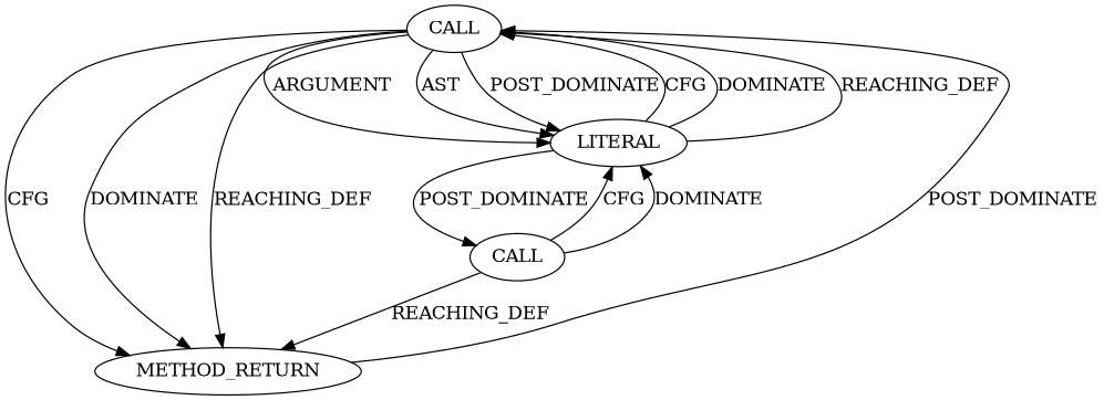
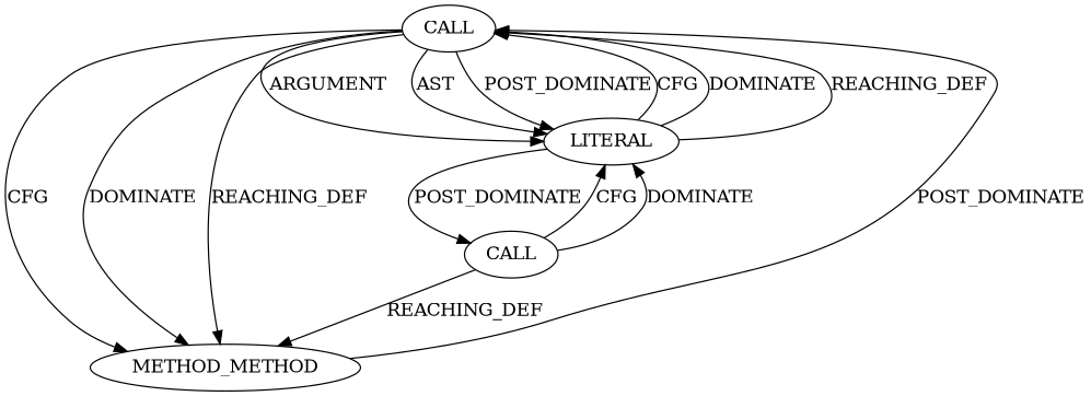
  digraph {
    node [ARGUMENT_INDEX=-1 COLUMN_NUMBER=5 LINE_NUMBER=90 TYPE_FULL_NAME=ANY]
    n1 [CODE="pthread_exit(0)" DISPATCH_TYPE=STATIC_DISPATCH METHOD_FULL_NAME=pthread_exit NAME=pthread_exit ORDER=7 label=CALL]
-   n2 [CODE=RET COLUMN_NUMBER=1 EVALUATION_STRATEGY=BY_VALUE LINE_NUMBER=68 ORDER=3 TYPE_FULL_NAME="void*" label=METHOD_RETURN ARGUMENT_INDEX=""]
+   n2 [CODE=RET COLUMN_NUMBER=1 EVALUATION_STRATEGY=BY_VALUE LINE_NUMBER=68 ORDER=3 TYPE_FULL_NAME="void*" label=METHOD_METHOD ARGUMENT_INDEX=""]
    n3 [ARGUMENT_INDEX=1 CODE=0 COLUMN_NUMBER=18 ORDER=1 TYPE_FULL_NAME=int label=LITERAL]
    n4 [CODE="pthread_mutex_unlock(&work_mutex)" DISPATCH_TYPE=STATIC_DISPATCH LINE_NUMBER=89 METHOD_FULL_NAME=pthread_mutex_unlock NAME=pthread_mutex_unlock ORDER=6 label=CALL]
    n1 -> n2 [label=CFG]
    n1 -> n2 [label=DOMINATE]
    n1 -> n2 [label=REACHING_DEF]
    n1 -> n3 [label=ARGUMENT]
    n1 -> n3 [label=AST]
    n1 -> n3 [label=POST_DOMINATE]
    n2 -> n1 [label=POST_DOMINATE]
    n3 -> n1 [label=CFG]
    n3 -> n1 [label=DOMINATE]
    n3 -> n1 [label=REACHING_DEF]
    n3 -> n4 [label=POST_DOMINATE]
    n4 -> n2 [label=REACHING_DEF]
    n4 -> n3 [label=CFG]
    n4 -> n3 [label=DOMINATE]
  }
